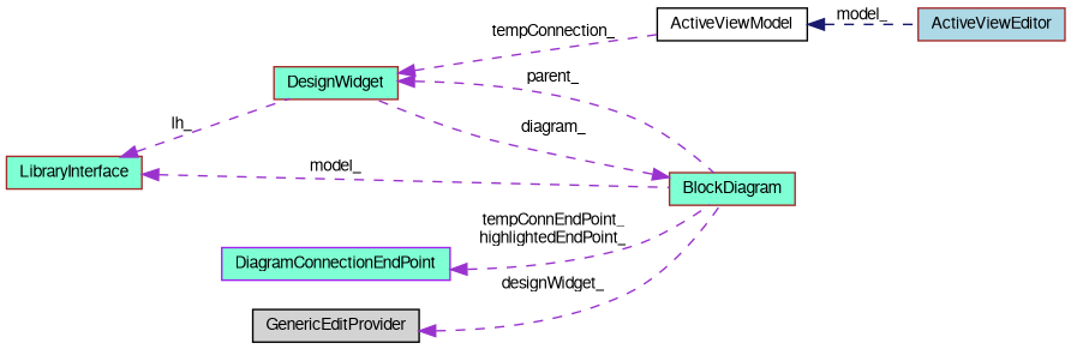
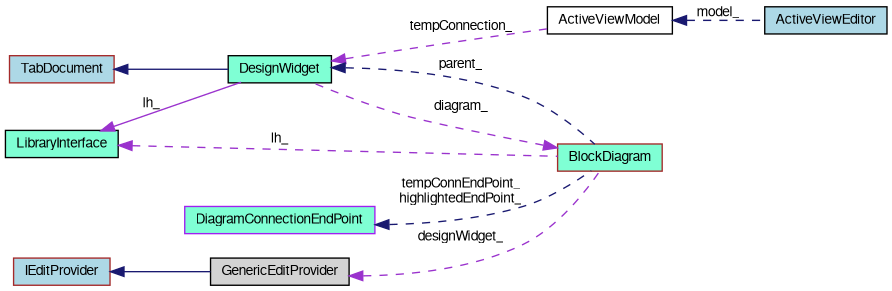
  digraph {
    rankdir=LR
    node [color=brown fillcolor=aquamarine fontname=FreeSans fontsize=10 shape=record style=filled]
    edge [color=darkorchid3 dir=back fontname=FreeSans fontsize=10 labelfontname=FreeSans labelfontsize=10 style=dashed]
-   n1 [fillcolor=lightblue fontcolor=black height=0.2 label=ActiveViewEditor width=0.4]
+   n1 [color=black fillcolor=lightblue fontcolor=black height=0.2 label=ActiveViewEditor width=0.4]
    n2 [color=black fillcolor=white height=0.2 label=ActiveViewModel width=0.4]
-   n3 [height=0.2 label=DesignWidget width=0.4]
+   n3 [color=black height=0.2 label=DesignWidget width=0.4]
    n4 [height=0.2 label=BlockDiagram width=0.4]
-   n6 [height=0.2 label=LibraryInterface width=0.4]
+   n5 [fillcolor=lightblue height=0.2 label=TabDocument width=0.4]
+   n6 [color=black height=0.2 label=LibraryInterface width=0.4]
    n7 [color=purple height=0.2 label=DiagramConnectionEndPoint width=0.4]
    n8 [color=black fillcolor=lightgrey height=0.2 label=GenericEditProvider width=0.4]
+   n9 [fillcolor=lightblue height=0.2 label=IEditProvider width=0.4]
    n2 -> n1 [color=midnightblue label=model_]
    n3 -> n2 [label=tempConnection_]
-   n3 -> n4 [label=parent_]
+   n3 -> n4 [color=midnightblue label=parent_]
    n4 -> n3 [label=diagram_]
-   n6 -> n3 [label=lh_]
-   n6 -> n4 [label=model_]
-   n7 -> n4 [label="tempConnEndPoint_\nhighlightedEndPoint_"]
+   n5 -> n3 [color=midnightblue style=solid]
+   n6 -> n3 [label=lh_ style=solid]
+   n6 -> n4 [label=lh_]
+   n7 -> n4 [color=midnightblue label="tempConnEndPoint_\nhighlightedEndPoint_"]
    n8 -> n4 [label=designWidget_]
+   n9 -> n8 [color=midnightblue style=solid]
  }
